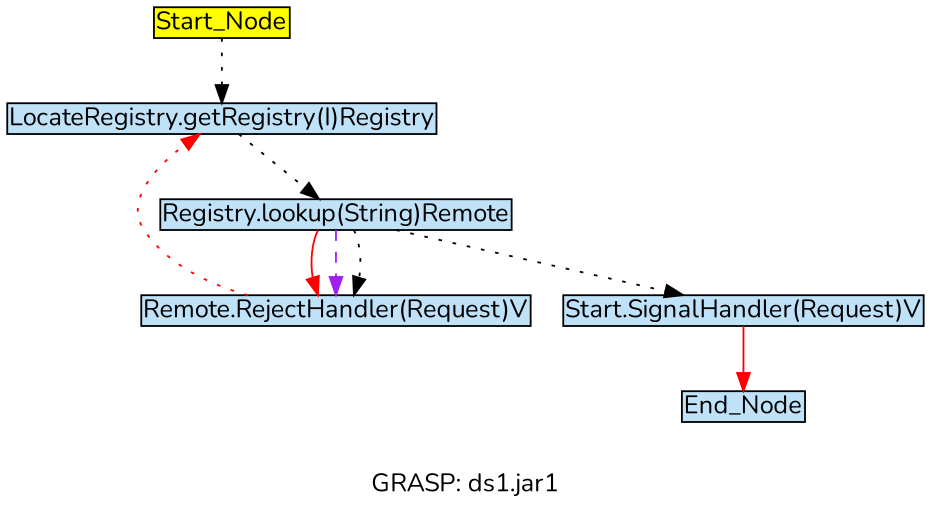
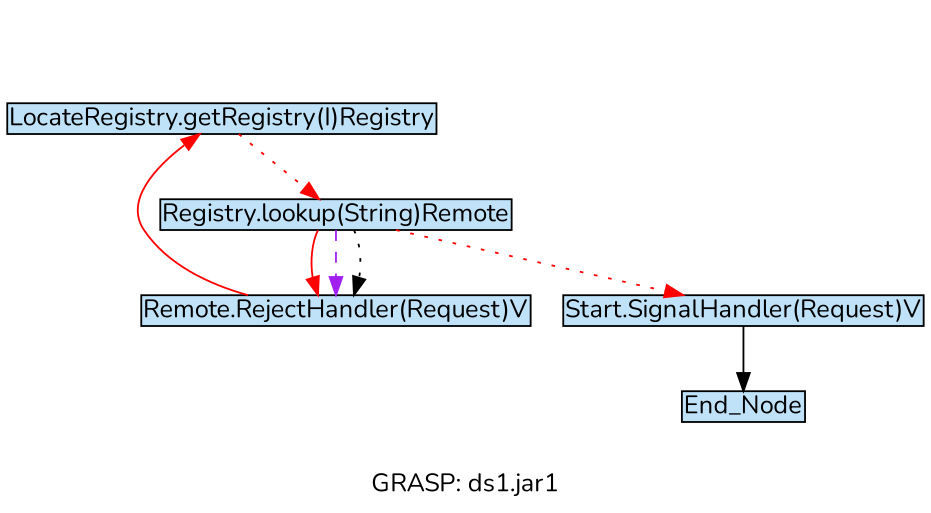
  digraph {
    fontname=Nunito
    label="GRASP: ds1.jar1"
    node [fillcolor="#c0e2f8" fontname=Nunito margin=0.02 shape=box style=filled]
    edge [color=black fontname=Nunito style=dotted]
-   Start_Node [fillcolor=yellow height=0 width=0]
    "LocateRegistry.getRegistry(I)Registry" [height=0 width=0]
    "Registry.lookup(String)Remote" [height=0 width=0]
    "Remote.RejectHandler(Request)V" [height=0 width=0]
    n5 [height=0 label="Start.SignalHandler(Request)V" width=0]
    End_Node [height=0 width=0]
-   Start_Node -> "LocateRegistry.getRegistry(I)Registry"
-   "LocateRegistry.getRegistry(I)Registry" -> "Registry.lookup(String)Remote"
+   "LocateRegistry.getRegistry(I)Registry" -> "Registry.lookup(String)Remote" [color=red]
    "Registry.lookup(String)Remote" -> "Remote.RejectHandler(Request)V" [color=red style=solid]
    "Registry.lookup(String)Remote" -> "Remote.RejectHandler(Request)V" [color=purple style=dashed]
    "Registry.lookup(String)Remote" -> "Remote.RejectHandler(Request)V"
-   "Registry.lookup(String)Remote" -> n5
-   "Remote.RejectHandler(Request)V" -> "LocateRegistry.getRegistry(I)Registry" [color=red]
-   n5 -> End_Node [color=red style=solid]
+   "Registry.lookup(String)Remote" -> n5 [color=red]
+   "Remote.RejectHandler(Request)V" -> "LocateRegistry.getRegistry(I)Registry" [color=red style=solid]
+   n5 -> End_Node [style=solid]
  }
